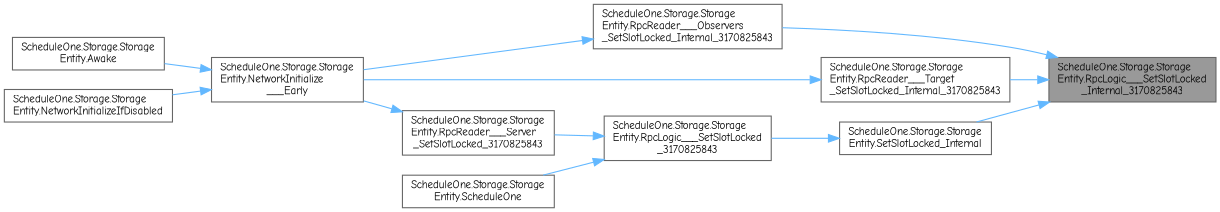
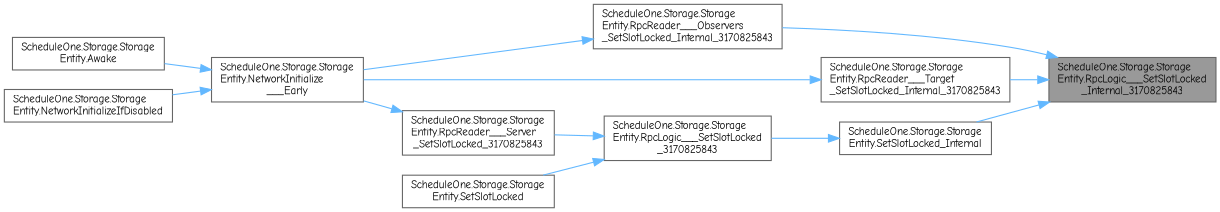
  digraph {
    rankdir=RL
    fontname="Comic Neue"
    node [color=grey40 fillcolor=white fontname="Comic Neue" fontsize=10 shape=box style=filled]
    edge [color=steelblue1 dir=back fontname="Comic Neue" fontsize=10 labelfontname=Helvetica labelfontsize=10 style=solid]
    n1 [color=gray40 fillcolor=grey60 fontcolor=black height=0.2 label="ScheduleOne.Storage.Storage\lEntity.RpcLogic___SetSlotLocked\l_Internal_3170825843" width=0.4]
    n2 [height=0.2 label="ScheduleOne.Storage.Storage\lEntity.RpcReader___Observers\l_SetSlotLocked_Internal_3170825843" width=0.4]
    n3 [height=0.2 label="ScheduleOne.Storage.Storage\lEntity.RpcReader___Target\l_SetSlotLocked_Internal_3170825843" width=0.4]
    n4 [height=0.2 label="ScheduleOne.Storage.Storage\lEntity.SetSlotLocked_Internal" width=0.4]
    n5 [height=0.2 label="ScheduleOne.Storage.Storage\lEntity.NetworkInitialize\l___Early" width=0.4]
    n6 [height=0.2 label="ScheduleOne.Storage.Storage\lEntity.Awake" width=0.4]
    n7 [height=0.2 label="ScheduleOne.Storage.Storage\lEntity.NetworkInitializeIfDisabled" width=0.4]
    n8 [height=0.2 label="ScheduleOne.Storage.Storage\lEntity.RpcLogic___SetSlotLocked\l_3170825843" width=0.4]
    n9 [height=0.2 label="ScheduleOne.Storage.Storage\lEntity.RpcReader___Server\l_SetSlotLocked_3170825843" width=0.4]
-   n10 [height=0.2 label="ScheduleOne.Storage.Storage\lEntity.ScheduleOne" width=0.4]
+   n10 [height=0.2 label="ScheduleOne.Storage.Storage\lEntity.SetSlotLocked" width=0.4]
    n1 -> n2
    n1 -> n3
    n1 -> n4
    n2 -> n5
    n3 -> n5
    n4 -> n8
    n5 -> n6
    n5 -> n7
    n8 -> n9
    n8 -> n10
    n9 -> n5
  }
